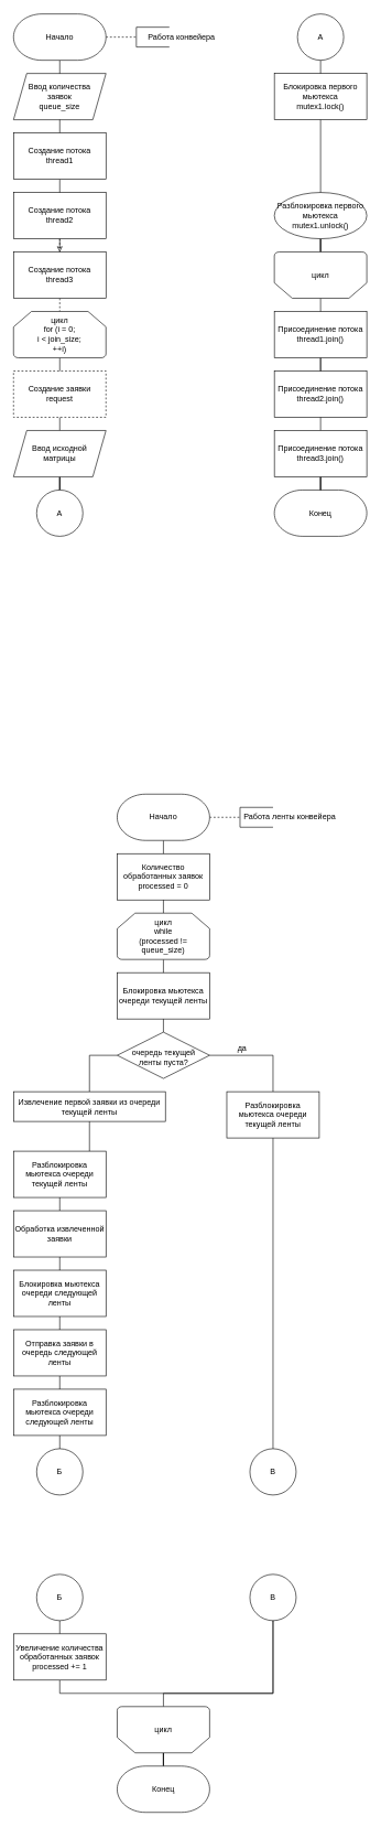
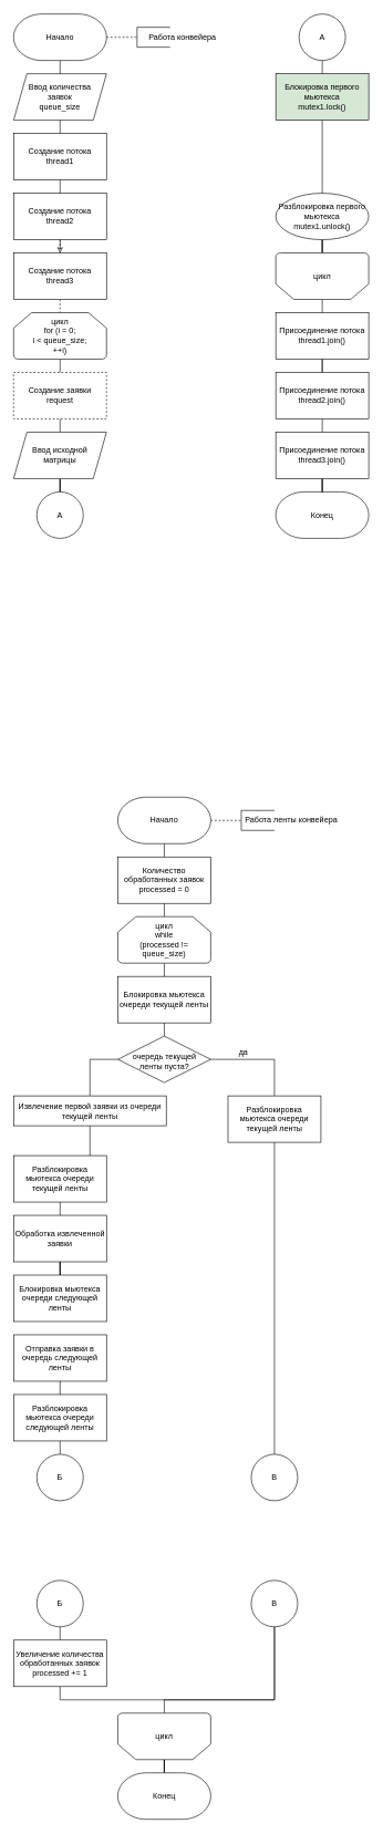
  <mxCell id="0" />
  <mxCell id="1" parent="0" />
  <mxCell id="2" style="edgeStyle=orthogonalEdgeStyle;rounded=0;orthogonalLoop=1;jettySize=auto;html=1;exitX=1;exitY=0.5;exitDx=0;exitDy=0;exitPerimeter=0;entryX=0;entryY=0.5;entryDx=0;entryDy=0;entryPerimeter=0;endArrow=none;endFill=0;dashed=1;" parent="1" source="4" target="5" edge="1"><mxGeometry relative="1" as="geometry" /></mxCell>
  <mxCell id="3" value="" style="edgeStyle=orthogonalEdgeStyle;rounded=0;orthogonalLoop=1;jettySize=auto;html=1;endArrow=none;endFill=0;" edge="1" parent="1" source="4" target="11"><mxGeometry relative="1" as="geometry" /></mxCell>
  <mxCell id="4" value="Начало" style="strokeWidth=1;html=1;shape=mxgraph.flowchart.terminator;whiteSpace=wrap;" parent="1" vertex="1"><mxGeometry x="20" y="20" width="140" height="70" as="geometry" /></mxCell>
  <mxCell id="5" value="" style="strokeWidth=1;html=1;shape=mxgraph.flowchart.annotation_1;align=left;pointerEvents=1;" parent="1" vertex="1"><mxGeometry x="206" y="40" width="50" height="30" as="geometry" /></mxCell>
  <mxCell id="6" value="Работа конвейера" style="text;html=1;align=center;verticalAlign=middle;resizable=0;points=[];autosize=1;strokeColor=none;" parent="1" vertex="1"><mxGeometry x="214" y="45" width="120" height="20" as="geometry" /></mxCell>
  <mxCell id="7" value="Конец" style="strokeWidth=1;html=1;shape=mxgraph.flowchart.terminator;whiteSpace=wrap;" parent="1" vertex="1"><mxGeometry x="415" y="740" width="140" height="70" as="geometry" /></mxCell>
  <mxCell id="8" style="edgeStyle=orthogonalEdgeStyle;rounded=0;orthogonalLoop=1;jettySize=auto;html=1;exitX=0.5;exitY=1;exitDx=0;exitDy=0;exitPerimeter=0;" edge="1" parent="1" source="5" target="5"><mxGeometry relative="1" as="geometry" /></mxCell>
  <mxCell id="9" value="&lt;div&gt;Ввод количества&lt;/div&gt;&lt;div&gt;заявок&lt;/div&gt;&lt;div&gt;queue_size&lt;br&gt;&lt;/div&gt;" style="shape=parallelogram;perimeter=parallelogramPerimeter;whiteSpace=wrap;html=1;fixedSize=1;" vertex="1" parent="1"><mxGeometry x="20" y="110" width="140" height="70" as="geometry" /></mxCell>
  <mxCell id="10" value="" style="edgeStyle=orthogonalEdgeStyle;rounded=0;orthogonalLoop=1;jettySize=auto;html=1;endArrow=classic;endFill=0;" edge="1" parent="1" source="11" target="22"><mxGeometry relative="1" as="geometry" /></mxCell>
  <mxCell id="11" value="&lt;div&gt;Создание потока&lt;/div&gt;&lt;div&gt;thread1&lt;br&gt;&lt;/div&gt;" style="rounded=0;whiteSpace=wrap;html=1;" vertex="1" parent="1"><mxGeometry x="20" y="200" width="140" height="70" as="geometry" /></mxCell>
  <mxCell id="12" value="" style="edgeStyle=orthogonalEdgeStyle;rounded=0;orthogonalLoop=1;jettySize=auto;html=1;endArrow=none;endFill=0;dashed=1;" edge="1" parent="1" source="13" target="15"><mxGeometry relative="1" as="geometry" /></mxCell>
  <mxCell id="13" value="&lt;div&gt;Создание потока&lt;/div&gt;&lt;div&gt;thread2&lt;br&gt;&lt;/div&gt;" style="rounded=0;whiteSpace=wrap;html=1;" vertex="1" parent="1"><mxGeometry x="20" y="290" width="140" height="70" as="geometry" /></mxCell>
  <mxCell id="14" value="" style="edgeStyle=orthogonalEdgeStyle;rounded=0;orthogonalLoop=1;jettySize=auto;html=1;endArrow=none;endFill=0;" edge="1" parent="1" source="15" target="18"><mxGeometry relative="1" as="geometry" /></mxCell>
- <mxCell id="15" value="цикл&lt;br&gt;&lt;div&gt;for (i = 0;&lt;/div&gt;&lt;div&gt;i &amp;lt; join_size;&lt;/div&gt;&lt;div&gt;++i)&lt;/div&gt;" style="strokeWidth=1;html=1;shape=mxgraph.flowchart.loop_limit;whiteSpace=wrap;" vertex="1" parent="1"><mxGeometry x="20" y="470" width="140" height="70" as="geometry" /></mxCell>
+ <mxCell id="15" value="цикл&lt;br&gt;&lt;div&gt;for (i = 0;&lt;/div&gt;&lt;div&gt;i &amp;lt; queue_size;&lt;/div&gt;&lt;div&gt;++i)&lt;/div&gt;" style="strokeWidth=1;html=1;shape=mxgraph.flowchart.loop_limit;whiteSpace=wrap;" vertex="1" parent="1"><mxGeometry x="20" y="470" width="140" height="70" as="geometry" /></mxCell>
  <mxCell id="16" value="&lt;div&gt;Создание заявки&lt;br&gt;&lt;/div&gt;&lt;div&gt;request&lt;br&gt;&lt;/div&gt;" style="rounded=0;whiteSpace=wrap;html=1;dashed=1;" vertex="1" parent="1"><mxGeometry x="20" y="560" width="140" height="70" as="geometry" /></mxCell>
  <mxCell id="17" value="" style="edgeStyle=orthogonalEdgeStyle;rounded=0;orthogonalLoop=1;jettySize=auto;html=1;endArrow=none;endFill=0;" edge="1" parent="1" source="18" target="21"><mxGeometry relative="1" as="geometry" /></mxCell>
  <mxCell id="18" value="&lt;div&gt;Ввод исходной&lt;/div&gt;&lt;div&gt;матрицы&lt;br&gt;&lt;/div&gt;" style="shape=parallelogram;perimeter=parallelogramPerimeter;whiteSpace=wrap;html=1;fixedSize=1;" vertex="1" parent="1"><mxGeometry x="20" y="650" width="140" height="70" as="geometry" /></mxCell>
  <mxCell id="19" value="" style="edgeStyle=orthogonalEdgeStyle;rounded=0;orthogonalLoop=1;jettySize=auto;html=1;endArrow=none;endFill=0;" edge="1" parent="1" source="20" target="30"><mxGeometry relative="1" as="geometry" /></mxCell>
  <mxCell id="20" value="&lt;div&gt;Разблокировка первого&lt;/div&gt;&lt;div&gt;мьютекса&lt;br&gt;&lt;/div&gt;&lt;div&gt;mutex1.unlock()&lt;/div&gt;" style="ellipse;whiteSpace=wrap;html=1;" vertex="1" parent="1"><mxGeometry x="415" y="290" width="140" height="70" as="geometry" /></mxCell>
  <mxCell id="21" value="A" style="ellipse;whiteSpace=wrap;html=1;aspect=fixed;strokeWidth=1;" vertex="1" parent="1"><mxGeometry x="55" y="740" width="70" height="70" as="geometry" /></mxCell>
  <mxCell id="22" value="&lt;div&gt;Создание потока&lt;/div&gt;&lt;div&gt;thread3&lt;/div&gt;" style="rounded=0;whiteSpace=wrap;html=1;" vertex="1" parent="1"><mxGeometry x="20" y="380" width="140" height="70" as="geometry" /></mxCell>
  <mxCell id="23" value="" style="edgeStyle=orthogonalEdgeStyle;rounded=0;orthogonalLoop=1;jettySize=auto;html=1;endArrow=none;endFill=0;" edge="1" parent="1" source="24" target="20"><mxGeometry relative="1" as="geometry" /></mxCell>
  <mxCell id="24" value="A" style="ellipse;whiteSpace=wrap;html=1;aspect=fixed;strokeWidth=1;" vertex="1" parent="1"><mxGeometry x="450" y="20" width="70" height="70" as="geometry" /></mxCell>
  <mxCell id="25" value="" style="edgeStyle=orthogonalEdgeStyle;rounded=0;orthogonalLoop=1;jettySize=auto;html=1;endArrow=none;endFill=0;" edge="1" parent="1" source="31" target="28"><mxGeometry relative="1" as="geometry" /></mxCell>
  <mxCell id="26" value="&lt;div&gt;Присоединение потока&lt;/div&gt;&lt;div&gt;thread2.join()&lt;br&gt;&lt;/div&gt;" style="rounded=0;whiteSpace=wrap;html=1;" vertex="1" parent="1"><mxGeometry x="415" y="560" width="140" height="70" as="geometry" /></mxCell>
  <mxCell id="27" value="" style="edgeStyle=orthogonalEdgeStyle;rounded=0;orthogonalLoop=1;jettySize=auto;html=1;endArrow=none;endFill=0;" edge="1" parent="1" source="28" target="7"><mxGeometry relative="1" as="geometry" /></mxCell>
  <mxCell id="28" value="&lt;div&gt;Присоединение потока&lt;/div&gt;&lt;div&gt;thread3.join()&lt;br&gt;&lt;/div&gt;" style="rounded=0;whiteSpace=wrap;html=1;" vertex="1" parent="1"><mxGeometry x="415" y="650" width="140" height="70" as="geometry" /></mxCell>
  <mxCell id="29" value="" style="edgeStyle=orthogonalEdgeStyle;rounded=0;orthogonalLoop=1;jettySize=auto;html=1;endArrow=none;endFill=0;" edge="1" parent="1" source="30" target="26"><mxGeometry relative="1" as="geometry" /></mxCell>
  <mxCell id="30" value="цикл" style="strokeWidth=1;html=1;shape=mxgraph.flowchart.loop_limit;whiteSpace=wrap;direction=west;" vertex="1" parent="1"><mxGeometry x="415" y="380" width="140" height="70" as="geometry" /></mxCell>
  <mxCell id="31" value="&lt;div&gt;Присоединение потока&lt;/div&gt;&lt;div&gt;thread1.join()&lt;br&gt;&lt;/div&gt;" style="rounded=0;whiteSpace=wrap;html=1;" vertex="1" parent="1"><mxGeometry x="415" y="470" width="140" height="70" as="geometry" /></mxCell>
- <mxCell id="32" value="&lt;div&gt;Блокировка первого&lt;/div&gt;&lt;div&gt;мьютекса&lt;br&gt;&lt;/div&gt;&lt;div&gt;mutex1.lock()&lt;/div&gt;" style="rounded=0;whiteSpace=wrap;html=1;" vertex="1" parent="1"><mxGeometry x="415" y="110" width="140" height="70" as="geometry" /></mxCell>
+ <mxCell id="32" value="&lt;div&gt;Блокировка первого&lt;/div&gt;&lt;div&gt;мьютекса&lt;br&gt;&lt;/div&gt;&lt;div&gt;mutex1.lock()&lt;/div&gt;" style="rounded=0;whiteSpace=wrap;html=1;fillColor=#d5e8d4;" vertex="1" parent="1"><mxGeometry x="415" y="110" width="140" height="70" as="geometry" /></mxCell>
  <mxCell id="33" style="edgeStyle=orthogonalEdgeStyle;rounded=0;orthogonalLoop=1;jettySize=auto;html=1;exitX=1;exitY=0.5;exitDx=0;exitDy=0;exitPerimeter=0;entryX=0;entryY=0.5;entryDx=0;entryDy=0;entryPerimeter=0;endArrow=none;endFill=0;dashed=1;" edge="1" parent="1" source="35" target="36"><mxGeometry relative="1" as="geometry" /></mxCell>
  <mxCell id="34" value="" style="edgeStyle=orthogonalEdgeStyle;rounded=0;orthogonalLoop=1;jettySize=auto;html=1;endArrow=none;endFill=0;" edge="1" parent="1" source="35" target="41"><mxGeometry relative="1" as="geometry" /></mxCell>
  <mxCell id="35" value="Начало" style="strokeWidth=1;html=1;shape=mxgraph.flowchart.terminator;whiteSpace=wrap;" vertex="1" parent="1"><mxGeometry x="177" y="1200" width="140" height="70" as="geometry" /></mxCell>
  <mxCell id="36" value="" style="strokeWidth=1;html=1;shape=mxgraph.flowchart.annotation_1;align=left;pointerEvents=1;" vertex="1" parent="1"><mxGeometry x="363" y="1220" width="50" height="30" as="geometry" /></mxCell>
  <mxCell id="37" value="Работа ленты конвейера" style="text;html=1;align=center;verticalAlign=middle;resizable=0;points=[];autosize=1;strokeColor=none;" vertex="1" parent="1"><mxGeometry x="363" y="1225" width="150" height="20" as="geometry" /></mxCell>
  <mxCell id="38" style="edgeStyle=orthogonalEdgeStyle;rounded=0;orthogonalLoop=1;jettySize=auto;html=1;exitX=0.5;exitY=1;exitDx=0;exitDy=0;exitPerimeter=0;" edge="1" parent="1" source="36" target="36"><mxGeometry relative="1" as="geometry" /></mxCell>
  <mxCell id="39" value="&lt;div&gt;Количество обработанных заявок&lt;/div&gt;&lt;div&gt;processed = 0&lt;br&gt;&lt;/div&gt;" style="rounded=0;whiteSpace=wrap;html=1;" vertex="1" parent="1"><mxGeometry x="177" y="1290" width="140" height="70" as="geometry" /></mxCell>
  <mxCell id="40" value="" style="edgeStyle=orthogonalEdgeStyle;rounded=0;orthogonalLoop=1;jettySize=auto;html=1;endArrow=none;endFill=0;" edge="1" parent="1" source="41" target="45"><mxGeometry relative="1" as="geometry" /></mxCell>
  <mxCell id="41" value="цикл&lt;br&gt;&lt;div&gt;while&lt;/div&gt;&lt;div&gt;(processed != queue_size)&lt;/div&gt;" style="strokeWidth=1;html=1;shape=mxgraph.flowchart.loop_limit;whiteSpace=wrap;" vertex="1" parent="1"><mxGeometry x="177" y="1380" width="140" height="70" as="geometry" /></mxCell>
  <mxCell id="42" value="Блокировка мьютекса очереди текущей ленты" style="rounded=0;whiteSpace=wrap;html=1;" vertex="1" parent="1"><mxGeometry x="177" y="1470" width="140" height="70" as="geometry" /></mxCell>
  <mxCell id="43" style="edgeStyle=orthogonalEdgeStyle;rounded=0;orthogonalLoop=1;jettySize=auto;html=1;exitX=1;exitY=0.5;exitDx=0;exitDy=0;exitPerimeter=0;entryX=0.5;entryY=0;entryDx=0;entryDy=0;endArrow=none;endFill=0;" edge="1" parent="1" source="45" target="48"><mxGeometry relative="1" as="geometry" /></mxCell>
  <mxCell id="44" style="edgeStyle=orthogonalEdgeStyle;rounded=0;orthogonalLoop=1;jettySize=auto;html=1;exitX=0;exitY=0.5;exitDx=0;exitDy=0;exitPerimeter=0;entryX=0.5;entryY=0;entryDx=0;entryDy=0;endArrow=none;endFill=0;" edge="1" parent="1" source="45" target="51"><mxGeometry relative="1" as="geometry" /></mxCell>
  <mxCell id="45" value="" style="strokeWidth=1;html=1;shape=mxgraph.flowchart.decision;whiteSpace=wrap;" vertex="1" parent="1"><mxGeometry x="177" y="1560" width="140" height="70" as="geometry" /></mxCell>
  <mxCell id="46" value="&lt;div&gt;очередь текущей&lt;/div&gt;&lt;div&gt;ленты пуста?&lt;br&gt;&lt;/div&gt;" style="text;html=1;align=center;verticalAlign=middle;resizable=0;points=[];autosize=1;strokeColor=none;fillColor=none;" vertex="1" parent="1"><mxGeometry x="192" y="1583" width="110" height="30" as="geometry" /></mxCell>
  <mxCell id="47" style="edgeStyle=orthogonalEdgeStyle;rounded=0;orthogonalLoop=1;jettySize=auto;html=1;exitX=0.5;exitY=1;exitDx=0;exitDy=0;entryX=0.5;entryY=0;entryDx=0;entryDy=0;endArrow=none;endFill=0;" edge="1" parent="1" source="48" target="60"><mxGeometry relative="1" as="geometry" /></mxCell>
  <mxCell id="48" value="Разблокировка мьютекса очереди текущей ленты" style="rounded=0;whiteSpace=wrap;html=1;" vertex="1" parent="1"><mxGeometry x="343" y="1650" width="140" height="70" as="geometry" /></mxCell>
  <mxCell id="49" value="да" style="text;html=1;align=center;verticalAlign=middle;resizable=0;points=[];autosize=1;strokeColor=none;fillColor=none;" vertex="1" parent="1"><mxGeometry x="351" y="1575" width="30" height="20" as="geometry" /></mxCell>
  <mxCell id="50" value="" style="edgeStyle=orthogonalEdgeStyle;rounded=0;orthogonalLoop=1;jettySize=auto;html=1;endArrow=none;endFill=0;" edge="1" parent="1" source="51" target="54"><mxGeometry relative="1" as="geometry" /></mxCell>
  <mxCell id="51" value="Извлечение первой заявки из очереди текущей ленты" style="rounded=0;whiteSpace=wrap;html=1;" vertex="1" parent="1"><mxGeometry x="20" y="1650" width="230" height="45" as="geometry" /></mxCell>
  <mxCell id="52" value="Разблокировка мьютекса очереди текущей ленты" style="rounded=0;whiteSpace=wrap;html=1;" vertex="1" parent="1"><mxGeometry x="20" y="1740" width="140" height="70" as="geometry" /></mxCell>
- <mxCell id="53" value="" style="edgeStyle=orthogonalEdgeStyle;rounded=0;orthogonalLoop=1;jettySize=auto;html=1;endArrow=none;endFill=0;" edge="1" parent="1" source="54" target="57"><mxGeometry relative="1" as="geometry" /></mxCell>
+ <mxCell id="53" value="" style="edgeStyle=orthogonalEdgeStyle;rounded=0;orthogonalLoop=1;jettySize=auto;html=1;endArrow=none;endFill=0;" edge="1" parent="1" source="54" target="55"><mxGeometry relative="1" as="geometry" /></mxCell>
  <mxCell id="54" value="Обработка извлеченной заявки" style="rounded=0;whiteSpace=wrap;html=1;" vertex="1" parent="1"><mxGeometry x="20" y="1830" width="140" height="70" as="geometry" /></mxCell>
  <mxCell id="55" value="Блокировка мьютекса очереди следующей ленты" style="rounded=0;whiteSpace=wrap;html=1;" vertex="1" parent="1"><mxGeometry x="20" y="1920" width="140" height="70" as="geometry" /></mxCell>
  <mxCell id="56" value="" style="edgeStyle=orthogonalEdgeStyle;rounded=0;orthogonalLoop=1;jettySize=auto;html=1;endArrow=none;endFill=0;" edge="1" parent="1" source="57" target="59"><mxGeometry relative="1" as="geometry" /></mxCell>
  <mxCell id="57" value="Отправка заявки в очередь следующей ленты" style="rounded=0;whiteSpace=wrap;html=1;" vertex="1" parent="1"><mxGeometry x="20" y="2010" width="140" height="70" as="geometry" /></mxCell>
  <mxCell id="58" value="Разблокировка мьютекса очереди следующей ленты" style="rounded=0;whiteSpace=wrap;html=1;" vertex="1" parent="1"><mxGeometry x="20" y="2100" width="140" height="70" as="geometry" /></mxCell>
  <mxCell id="59" value="Б" style="ellipse;whiteSpace=wrap;html=1;aspect=fixed;strokeWidth=1;" vertex="1" parent="1"><mxGeometry x="55" y="2190" width="70" height="70" as="geometry" /></mxCell>
  <mxCell id="60" value="В" style="ellipse;whiteSpace=wrap;html=1;aspect=fixed;strokeWidth=1;" vertex="1" parent="1"><mxGeometry x="378" y="2190" width="70" height="70" as="geometry" /></mxCell>
  <mxCell id="61" style="edgeStyle=orthogonalEdgeStyle;rounded=0;orthogonalLoop=1;jettySize=auto;html=1;exitX=0.5;exitY=1;exitDx=0;exitDy=0;entryX=0.5;entryY=0;entryDx=0;entryDy=0;endArrow=none;endFill=0;" edge="1" parent="1" source="62" target="64"><mxGeometry relative="1" as="geometry" /></mxCell>
  <mxCell id="62" value="Б" style="ellipse;whiteSpace=wrap;html=1;aspect=fixed;strokeWidth=1;" vertex="1" parent="1"><mxGeometry x="55" y="2380" width="70" height="70" as="geometry" /></mxCell>
  <mxCell id="63" style="edgeStyle=orthogonalEdgeStyle;rounded=0;orthogonalLoop=1;jettySize=auto;html=1;exitX=0.5;exitY=1;exitDx=0;exitDy=0;entryX=0.5;entryY=1;entryDx=0;entryDy=0;endArrow=none;endFill=0;" edge="1" parent="1" source="64" target="65"><mxGeometry relative="1" as="geometry" /></mxCell>
  <mxCell id="64" value="&lt;div&gt;Увеличение количества обработанных заявок&lt;/div&gt;&lt;div&gt;processed += 1&lt;br&gt;&lt;/div&gt;" style="rounded=0;whiteSpace=wrap;html=1;" vertex="1" parent="1"><mxGeometry x="20" y="2470" width="140" height="70" as="geometry" /></mxCell>
  <mxCell id="65" value="В" style="ellipse;whiteSpace=wrap;html=1;aspect=fixed;strokeWidth=1;" vertex="1" parent="1"><mxGeometry x="378" y="2380" width="70" height="70" as="geometry" /></mxCell>
  <mxCell id="66" style="edgeStyle=orthogonalEdgeStyle;rounded=0;orthogonalLoop=1;jettySize=auto;html=1;exitX=0.5;exitY=1;exitDx=0;exitDy=0;exitPerimeter=0;entryX=0.5;entryY=1;entryDx=0;entryDy=0;endArrow=none;endFill=0;" edge="1" parent="1" source="68" target="65"><mxGeometry relative="1" as="geometry"><Array as="points"><mxPoint x="247" y="2560" /><mxPoint x="413" y="2560" /></Array></mxGeometry></mxCell>
  <mxCell id="67" value="" style="edgeStyle=orthogonalEdgeStyle;rounded=0;orthogonalLoop=1;jettySize=auto;html=1;endArrow=none;endFill=0;" edge="1" parent="1" source="68" target="69"><mxGeometry relative="1" as="geometry" /></mxCell>
  <mxCell id="68" value="цикл" style="strokeWidth=1;html=1;shape=mxgraph.flowchart.loop_limit;whiteSpace=wrap;direction=west;" vertex="1" parent="1"><mxGeometry x="177" y="2580" width="140" height="70" as="geometry" /></mxCell>
  <mxCell id="69" value="Конец" style="strokeWidth=1;html=1;shape=mxgraph.flowchart.terminator;whiteSpace=wrap;" vertex="1" parent="1"><mxGeometry x="177" y="2670" width="140" height="70" as="geometry" /></mxCell>
